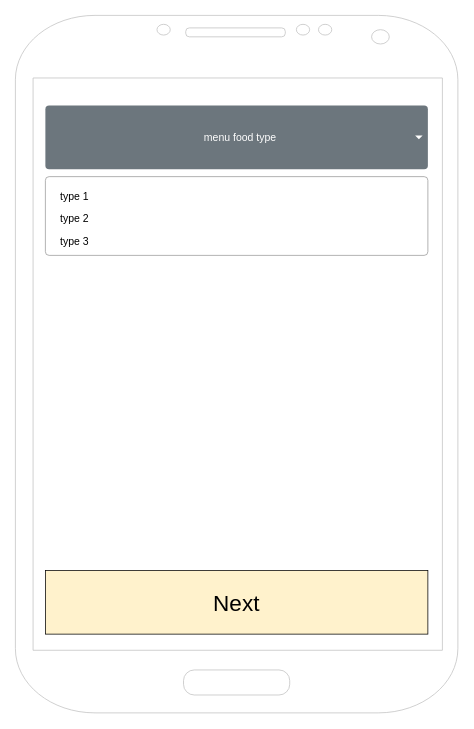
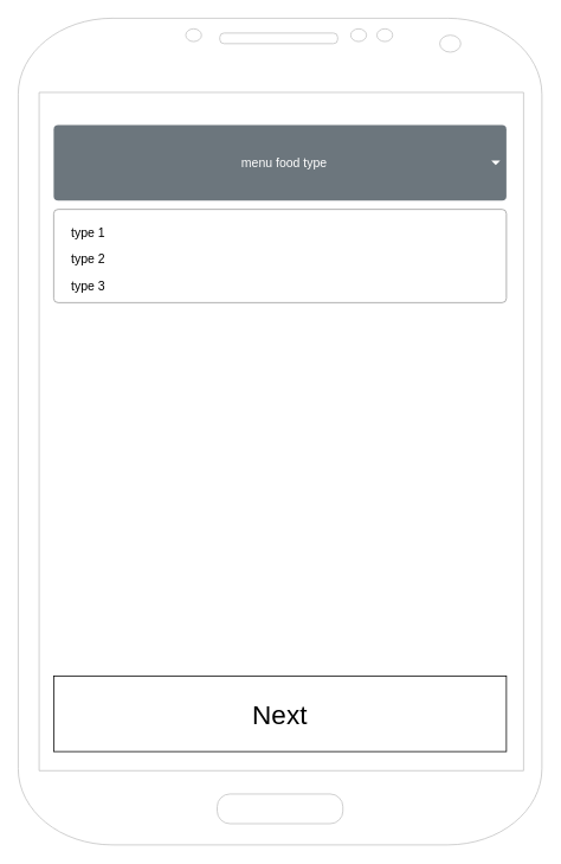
  <mxCell id="0" />
  <mxCell id="1" parent="0" />
  <mxCell id="2" value="restaurant" style="group" vertex="1" connectable="0" parent="1"><mxGeometry x="20" y="20" width="590" height="930" as="geometry" /></mxCell>
  <mxCell id="3" value="" style="verticalLabelPosition=bottom;verticalAlign=top;html=1;shadow=0;dashed=0;strokeWidth=1;shape=mxgraph.android.phone2;strokeColor=#c0c0c0;" vertex="1" parent="2"><mxGeometry width="590" height="930.0" as="geometry" /></mxCell>
  <mxCell id="4" value="menu food type" style="html=1;shadow=0;dashed=0;shape=mxgraph.bootstrap.rrect;rSize=5;strokeColor=none;strokeWidth=1;fillColor=#6C767D;fontColor=#ffffff;whiteSpace=wrap;align=center;verticalAlign=middle;fontStyle=0;fontSize=14;spacingLeft=10;" vertex="1" parent="2"><mxGeometry x="40" y="120" width="510" height="85" as="geometry" /></mxCell>
  <mxCell id="5" value="" style="shape=triangle;direction=south;fillColor=#ffffff;strokeColor=none;perimeter=none;fontSize=18;" vertex="1" parent="4"><mxGeometry x="1" y="0.5" width="10" height="5" relative="1" as="geometry"><mxPoint x="-17" y="-2.5" as="offset" /></mxGeometry></mxCell>
  <mxCell id="6" value="" style="html=1;shadow=0;dashed=0;shape=mxgraph.bootstrap.rrect;rSize=5;fillColor=#ffffff;strokeColor=#999999;fontSize=18;" vertex="1" parent="2"><mxGeometry x="40" y="215" width="510" height="105" as="geometry" /></mxCell>
  <mxCell id="7" value="type 1" style="fillColor=none;strokeColor=none;align=left;spacing=20;fontSize=14;" vertex="1" parent="6"><mxGeometry width="170" height="30" relative="1" as="geometry"><mxPoint y="10" as="offset" /></mxGeometry></mxCell>
  <mxCell id="8" value="type 2" style="fillColor=none;strokeColor=none;align=left;spacing=20;fontSize=14;" vertex="1" parent="6"><mxGeometry width="170" height="30" relative="1" as="geometry"><mxPoint y="40" as="offset" /></mxGeometry></mxCell>
  <mxCell id="9" value="type 3" style="fillColor=none;strokeColor=none;align=left;spacing=20;fontSize=14;" vertex="1" parent="6"><mxGeometry width="170" height="30" relative="1" as="geometry"><mxPoint y="70" as="offset" /></mxGeometry></mxCell>
- <mxCell id="10" value="&lt;font style=&quot;font-size: 30px;&quot;&gt;Next&lt;/font&gt;" style="rounded=0;whiteSpace=wrap;html=1;fontSize=18;fillColor=#fff2cc;" vertex="1" parent="2"><mxGeometry x="40" y="740" width="510" height="85" as="geometry" /></mxCell>
+ <mxCell id="10" value="&lt;font style=&quot;font-size: 30px;&quot;&gt;Next&lt;/font&gt;" style="rounded=0;whiteSpace=wrap;html=1;fontSize=18;" vertex="1" parent="2"><mxGeometry x="40" y="740" width="510" height="85" as="geometry" /></mxCell>
